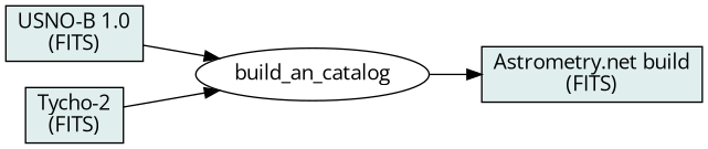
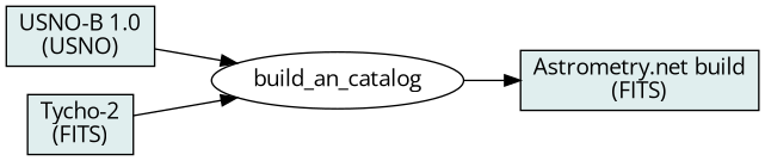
  graph {
    fontname="Open Sans"
    rankdir=LR
    node [fillcolor=azure2 fontname="Open Sans" shape=box style=filled]
    edge [dir=forward fontname="Open Sans"]
-   n1 [label="USNO-B 1.0\n(FITS)"]
+   n1 [label="USNO-B 1.0\n(USNO)"]
    build_an_catalog [fillcolor=white shape=ellipse]
    n3 [label="Astrometry.net build\n(FITS)"]
    n4 [label="Tycho-2\n(FITS)"]
    n1 -- build_an_catalog
    build_an_catalog -- n3
    n4 -- build_an_catalog
  }
